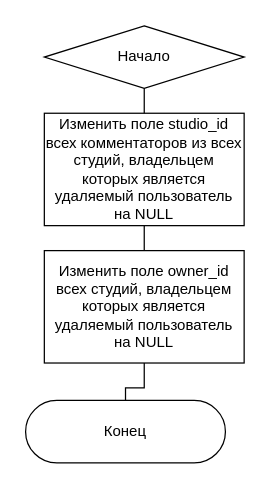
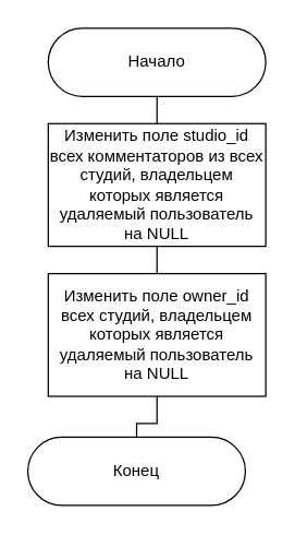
  <mxCell id="0" />
  <mxCell id="1" parent="0" />
  <mxCell id="2" style="edgeStyle=orthogonalEdgeStyle;rounded=0;orthogonalLoop=1;jettySize=auto;html=1;endArrow=none;" edge="1" parent="1" source="3" target="8"><mxGeometry relative="1" as="geometry" /></mxCell>
  <mxCell id="3" value="Изменить поле studio_id всех комментаторов из всех студий, владельцем которых является удаляемый пользователь на NULL" style="rounded=0;whiteSpace=wrap;html=1;absoluteArcSize=1;arcSize=14;strokeWidth=1;fontStyle=0;fontSize=12;fontFamily=Helvetica;" vertex="1" parent="1"><mxGeometry x="35" y="90" width="160" height="90" as="geometry" /></mxCell>
  <mxCell id="4" style="edgeStyle=orthogonalEdgeStyle;rounded=0;orthogonalLoop=1;jettySize=auto;html=1;endArrow=none;" edge="1" parent="1" source="5" target="3"><mxGeometry relative="1" as="geometry" /></mxCell>
- <mxCell id="5" value="&lt;font style=&quot;font-size: 12px;&quot;&gt;Начало&lt;/font&gt;" style="rhombus;whiteSpace=wrap;html=1;fontFamily=Helvetica;fontSize=12;arcSize=50;fontStyle=0;" vertex="1" parent="1"><mxGeometry x="35" y="20" width="160" height="50" as="geometry" /></mxCell>
+ <mxCell id="5" value="&lt;font style=&quot;font-size: 12px;&quot;&gt;Начало&lt;/font&gt;" style="rounded=1;whiteSpace=wrap;html=1;fontFamily=Helvetica;fontSize=12;arcSize=50;fontStyle=0" vertex="1" parent="1"><mxGeometry x="35" y="20" width="160" height="50" as="geometry" /></mxCell>
  <mxCell id="6" value="&lt;font style=&quot;font-size: 12px;&quot;&gt;Конец&lt;/font&gt;" style="rounded=1;whiteSpace=wrap;html=1;fontFamily=Helvetica;fontSize=12;arcSize=50;fontStyle=0" vertex="1" parent="1"><mxGeometry x="20" y="320" width="160" height="50" as="geometry" /></mxCell>
  <mxCell id="7" style="edgeStyle=orthogonalEdgeStyle;rounded=0;orthogonalLoop=1;jettySize=auto;html=1;endArrow=none;" edge="1" parent="1" source="8" target="6"><mxGeometry relative="1" as="geometry" /></mxCell>
  <mxCell id="8" value="Изменить поле owner_id всех студий, владельцем которых является удаляемый пользователь на NULL" style="rounded=0;whiteSpace=wrap;html=1;absoluteArcSize=1;arcSize=14;strokeWidth=1;fontStyle=0;fontSize=12;fontFamily=Helvetica;" vertex="1" parent="1"><mxGeometry x="35" y="200" width="160" height="90" as="geometry" /></mxCell>
